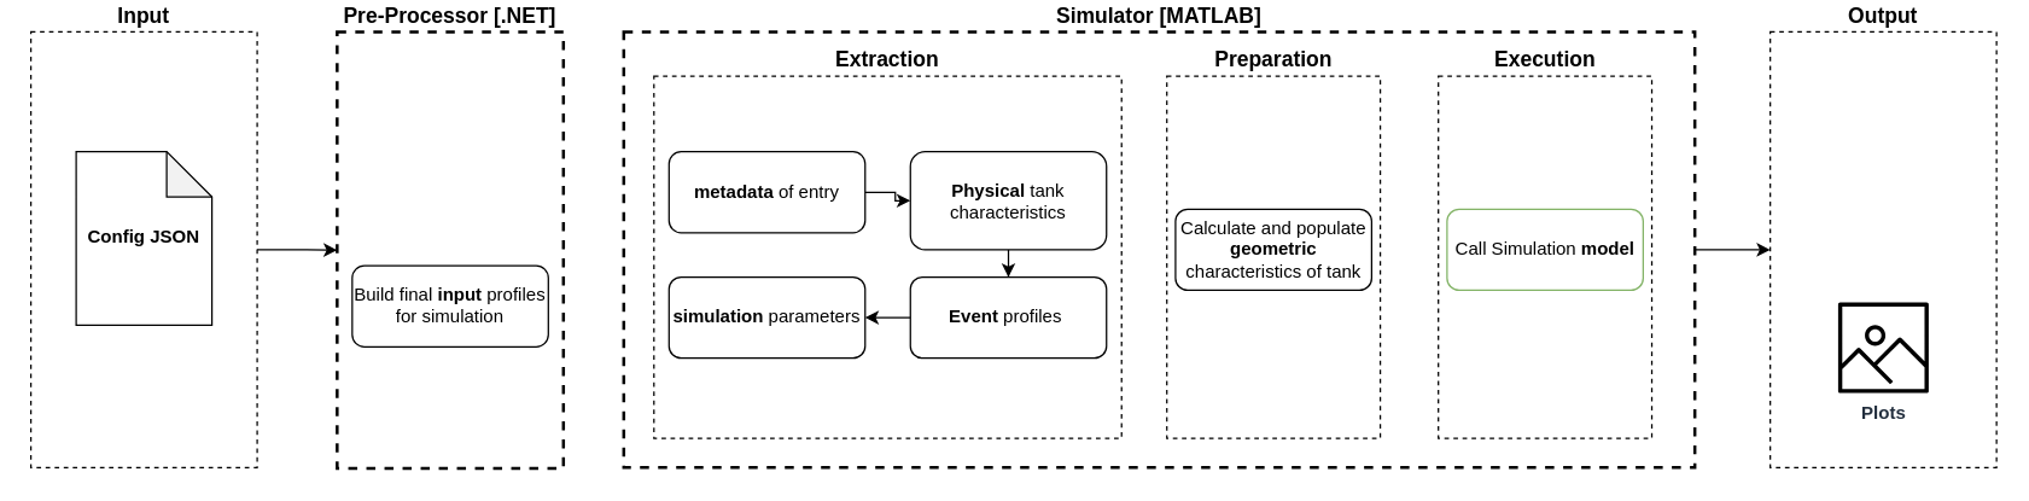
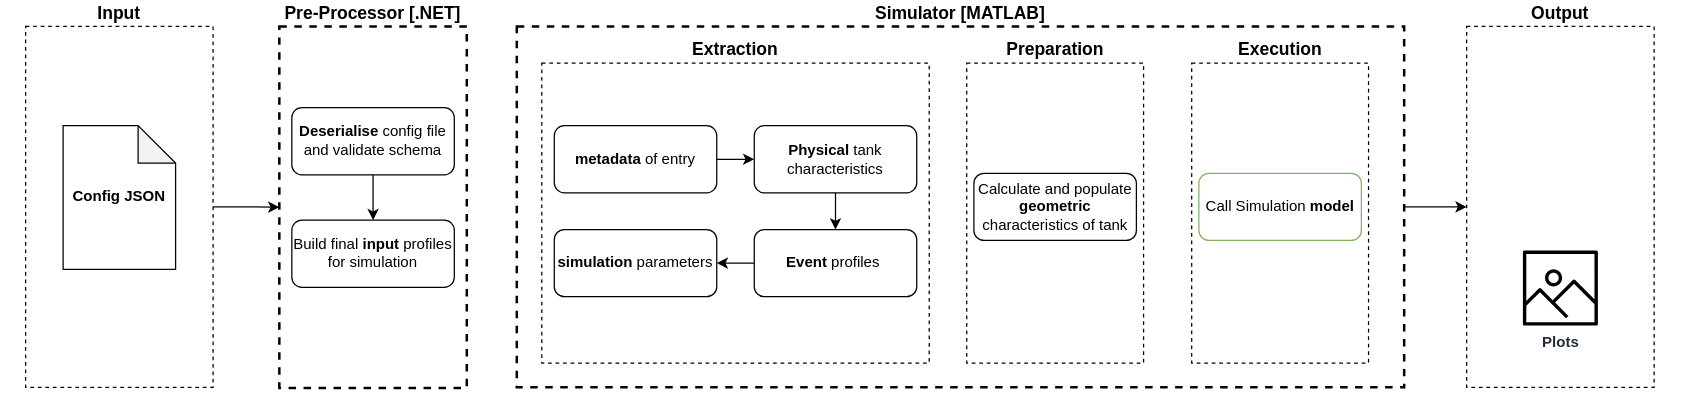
  <mxCell id="0" />
  <mxCell id="1" parent="0" />
  <mxCell id="2" value="Pre-Processor [.NET]" style="rounded=0;whiteSpace=wrap;html=1;labelPosition=center;verticalLabelPosition=top;align=center;verticalAlign=bottom;fontStyle=1;fontSize=14;fillColor=none;dashed=1;strokeWidth=2;" vertex="1" parent="1"><mxGeometry x="223" y="20.62" width="150" height="289.38" as="geometry" /></mxCell>
  <mxCell id="3" value="Preparation" style="rounded=0;whiteSpace=wrap;html=1;labelPosition=center;verticalLabelPosition=top;align=center;verticalAlign=bottom;fontStyle=1;fontSize=14;fillColor=none;dashed=1;strokeWidth=1;" parent="1" vertex="1"><mxGeometry x="773" y="50" width="141.5" height="240" as="geometry" /></mxCell>
  <mxCell id="4" value="Execution" style="rounded=0;whiteSpace=wrap;html=1;labelPosition=center;verticalLabelPosition=top;align=center;verticalAlign=bottom;fontStyle=1;fontSize=14;fillColor=none;dashed=1;strokeWidth=1;" parent="1" vertex="1"><mxGeometry x="953" y="50" width="141.5" height="240" as="geometry" /></mxCell>
  <mxCell id="5" style="edgeStyle=orthogonalEdgeStyle;rounded=0;orthogonalLoop=1;jettySize=auto;html=1;exitX=1;exitY=0.5;exitDx=0;exitDy=0;entryX=0;entryY=0.5;entryDx=0;entryDy=0;" edge="1" parent="1" source="6" target="2"><mxGeometry relative="1" as="geometry" /></mxCell>
  <mxCell id="6" value="Input" style="rounded=0;whiteSpace=wrap;html=1;labelPosition=center;verticalLabelPosition=top;align=center;verticalAlign=bottom;fontStyle=1;fontSize=14;fillColor=none;dashed=1;" parent="1" vertex="1"><mxGeometry x="20" y="20.62" width="150" height="288.75" as="geometry" /></mxCell>
  <mxCell id="7" value="Output" style="rounded=0;whiteSpace=wrap;html=1;labelPosition=center;verticalLabelPosition=top;align=center;verticalAlign=bottom;fontStyle=1;fontSize=14;fillColor=none;dashed=1;" parent="1" vertex="1"><mxGeometry x="1173" y="20.62" width="150" height="288.75" as="geometry" /></mxCell>
  <mxCell id="8" value="Config JSON" style="shape=note;whiteSpace=wrap;html=1;backgroundOutline=1;darkOpacity=0.05;fontStyle=1" parent="1" vertex="1"><mxGeometry x="50" y="100" width="90" height="114.99" as="geometry" /></mxCell>
  <mxCell id="9" style="edgeStyle=orthogonalEdgeStyle;rounded=0;orthogonalLoop=1;jettySize=auto;html=1;exitX=1;exitY=0.5;exitDx=0;exitDy=0;entryX=0;entryY=0.5;entryDx=0;entryDy=0;" parent="1" source="10" target="7" edge="1"><mxGeometry relative="1" as="geometry" /></mxCell>
  <mxCell id="10" value="Simulator [MATLAB]" style="rounded=0;whiteSpace=wrap;html=1;labelPosition=center;verticalLabelPosition=top;align=center;verticalAlign=bottom;fontStyle=1;fontSize=14;fillColor=none;dashed=1;strokeWidth=2;" parent="1" vertex="1"><mxGeometry x="413" y="20.62" width="710" height="288.75" as="geometry" /></mxCell>
  <mxCell id="11" value="Build final &lt;b&gt;input &lt;/b&gt;profiles for simulation" style="rounded=1;whiteSpace=wrap;html=1;" parent="1" vertex="1"><mxGeometry x="233" y="175.62" width="130" height="53.75" as="geometry" /></mxCell>
  <mxCell id="12" value="Calculate and populate &lt;b&gt;geometric &lt;/b&gt;characteristics of tank" style="rounded=1;whiteSpace=wrap;html=1;" parent="1" vertex="1"><mxGeometry x="778.75" y="138.12" width="130" height="53.75" as="geometry" /></mxCell>
  <mxCell id="13" value="&lt;b&gt;Plots&lt;/b&gt;" style="sketch=0;outlineConnect=0;fontColor=#232F3E;gradientColor=none;fillColor=#000000;strokeColor=none;dashed=0;verticalLabelPosition=bottom;verticalAlign=top;align=center;html=1;fontSize=12;fontStyle=0;aspect=fixed;pointerEvents=1;shape=mxgraph.aws4.container_registry_image;" parent="1" vertex="1"><mxGeometry x="1218" y="200" width="60" height="60" as="geometry" /></mxCell>
  <mxCell id="14" value="Call Simulation &lt;b&gt;model&lt;/b&gt;" style="rounded=1;whiteSpace=wrap;html=1;fillColor=#ffffff;strokeColor=#82b366;" parent="1" vertex="1"><mxGeometry x="958.75" y="138.12" width="130" height="53.75" as="geometry" /></mxCell>
  <mxCell id="15" value="Extraction" style="rounded=0;whiteSpace=wrap;html=1;labelPosition=center;verticalLabelPosition=top;align=center;verticalAlign=bottom;fontStyle=1;fontSize=14;fillColor=none;dashed=1;strokeWidth=1;" parent="1" vertex="1"><mxGeometry y="50" width="310" height="240" as="geometry" x="433" /></mxCell>
  <mxCell id="16" value="" style="edgeStyle=orthogonalEdgeStyle;rounded=0;orthogonalLoop=1;jettySize=auto;html=1;" parent="1" source="17" target="20" edge="1"><mxGeometry relative="1" as="geometry" /></mxCell>
- <mxCell id="17" value="&lt;b&gt;Physical &lt;/b&gt;tank characteristics" style="rounded=1;whiteSpace=wrap;html=1;" parent="1" vertex="1"><mxGeometry x="603" y="100" width="130" height="65" as="geometry" /></mxCell>
+ <mxCell id="17" value="&lt;b&gt;Physical &lt;/b&gt;tank characteristics" style="rounded=1;whiteSpace=wrap;html=1;" parent="1" vertex="1"><mxGeometry x="603" y="100" width="130" height="53.75" as="geometry" /></mxCell>
  <mxCell id="18" value="&lt;b style=&quot;border-color: var(--border-color);&quot;&gt;simulation&amp;nbsp;&lt;/b&gt;parameters" style="rounded=1;whiteSpace=wrap;html=1;" parent="1" vertex="1"><mxGeometry x="443" y="183.12" width="130" height="53.75" as="geometry" /></mxCell>
  <mxCell id="19" value="" style="edgeStyle=orthogonalEdgeStyle;rounded=0;orthogonalLoop=1;jettySize=auto;html=1;" parent="1" source="20" target="18" edge="1"><mxGeometry relative="1" as="geometry" /></mxCell>
  <mxCell id="20" value="&lt;b&gt;Event &lt;/b&gt;profiles&amp;nbsp;" style="rounded=1;whiteSpace=wrap;html=1;" parent="1" vertex="1"><mxGeometry x="603" y="183.12" width="130" height="53.75" as="geometry" /></mxCell>
  <mxCell id="21" value="" style="edgeStyle=orthogonalEdgeStyle;rounded=0;orthogonalLoop=1;jettySize=auto;html=1;" parent="1" source="22" target="17" edge="1"><mxGeometry relative="1" as="geometry" /></mxCell>
  <mxCell id="22" value="&lt;b&gt;metadata&lt;/b&gt; of entry" style="rounded=1;whiteSpace=wrap;html=1;" parent="1" vertex="1"><mxGeometry x="443" y="100" width="130" height="53.75" as="geometry" /></mxCell>
+ <mxCell id="23" value="" style="edgeStyle=orthogonalEdgeStyle;rounded=0;orthogonalLoop=1;jettySize=auto;html=1;" edge="1" parent="1" source="24" target="11"><mxGeometry relative="1" as="geometry" /></mxCell>
+ <mxCell id="24" value="&lt;b&gt;Deserialise &lt;/b&gt;config file and validate schema" style="rounded=1;whiteSpace=wrap;html=1;" vertex="1" parent="1"><mxGeometry x="233" y="85.62" width="130" height="53.75" as="geometry" /></mxCell>
